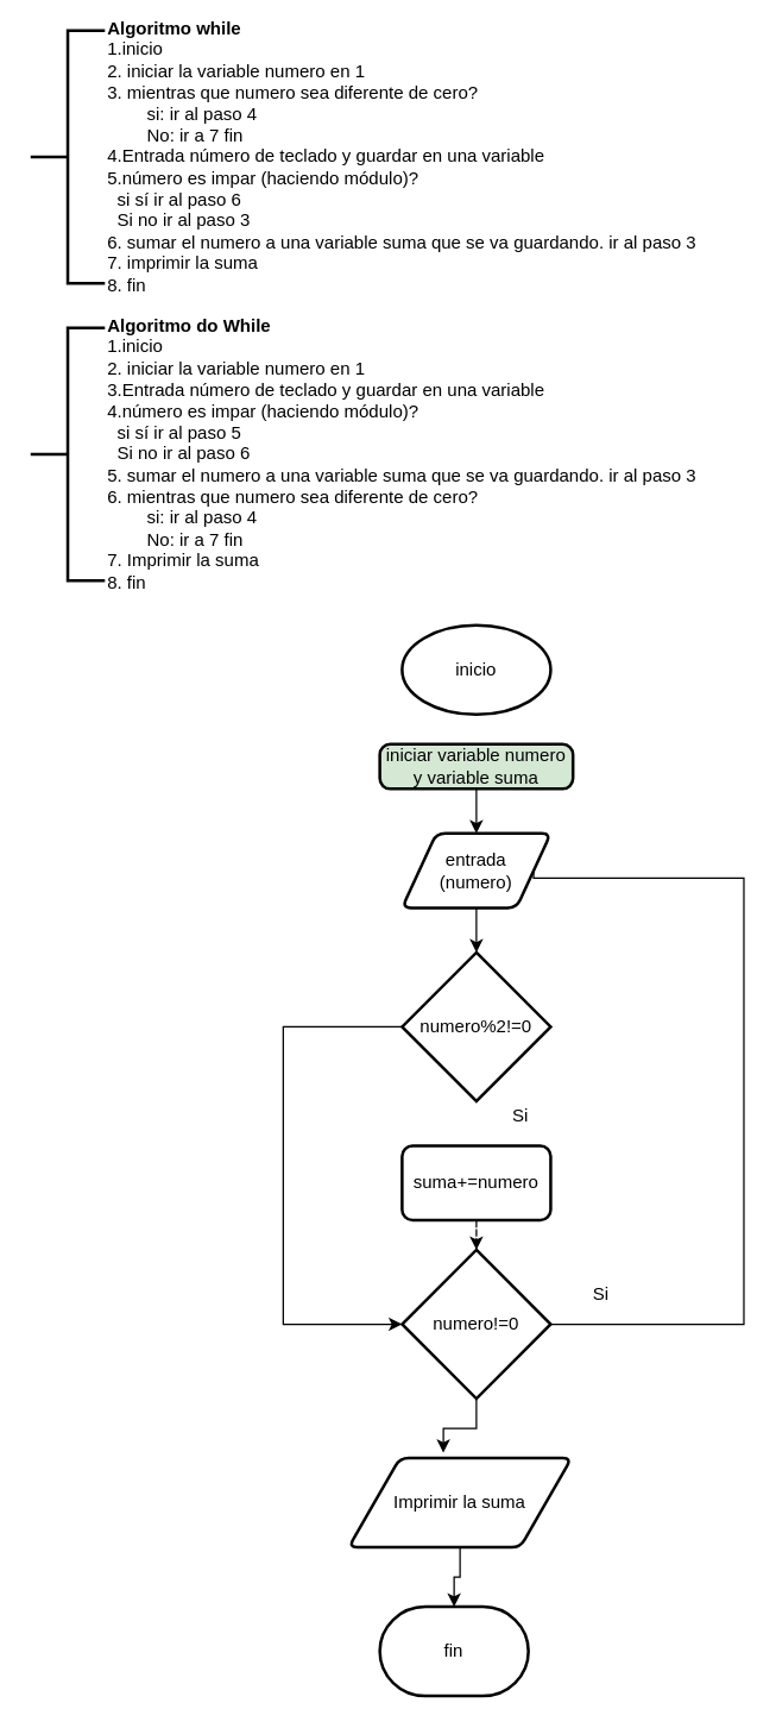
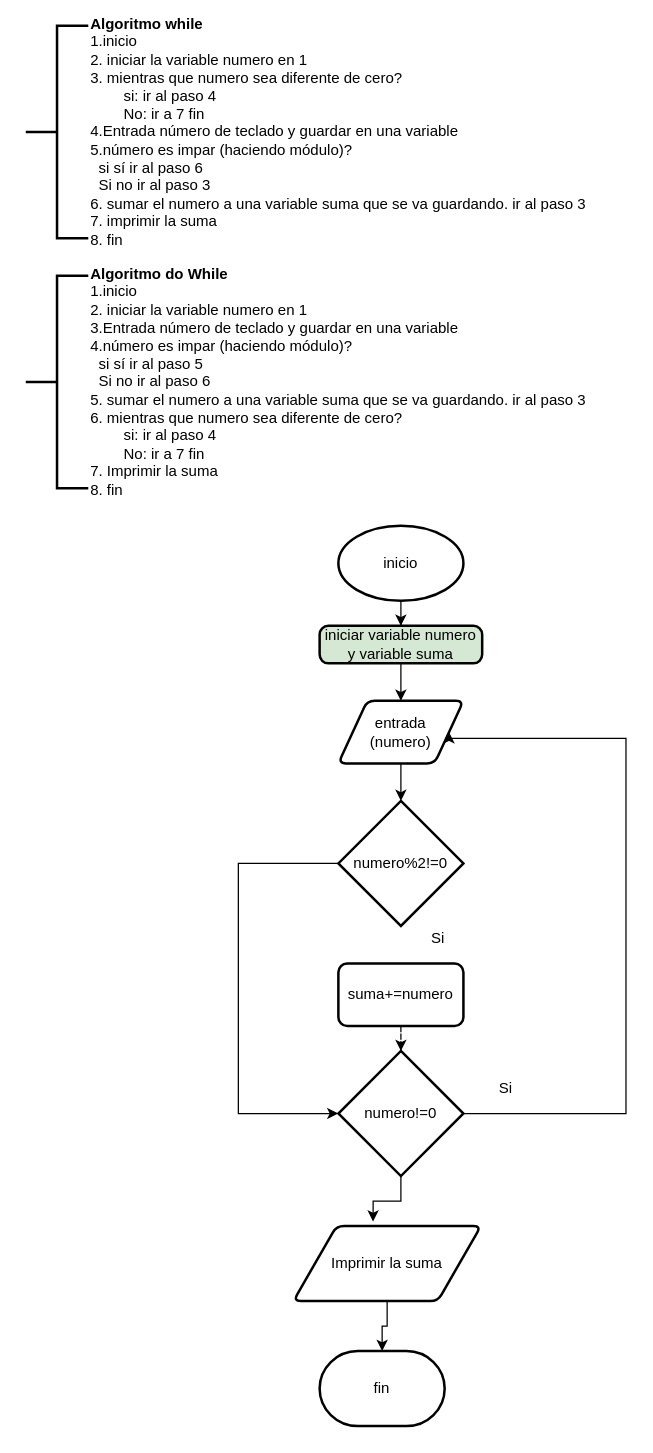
  <mxCell id="0" />
  <mxCell id="1" parent="0" />
  <mxCell id="2" value="&lt;b&gt;Algoritmo while&lt;/b&gt;&lt;br&gt;1.inicio&lt;br&gt;2. iniciar la variable numero en 1&lt;br&gt;3. mientras que numero sea diferente de cero?&lt;br&gt;&amp;nbsp; &amp;nbsp; &amp;nbsp; &amp;nbsp; si: ir al paso 4&lt;br&gt;&amp;nbsp; &amp;nbsp; &amp;nbsp; &amp;nbsp; No: ir a 7 fin&lt;br&gt;4.Entrada número de teclado y guardar en una variable&lt;br&gt;5.número es impar (haciendo módulo)?&lt;br&gt;&amp;nbsp; si sí ir al paso 6&lt;br&gt;&amp;nbsp; Si no ir al paso 3&amp;nbsp;&amp;nbsp;&lt;br&gt;6. sumar el numero a una variable suma que se va guardando. ir al paso 3&lt;br&gt;7. imprimir la suma&lt;br&gt;8. fin" style="strokeWidth=2;html=1;shape=mxgraph.flowchart.annotation_2;align=left;labelPosition=right;pointerEvents=1;" vertex="1" parent="1"><mxGeometry x="20" y="20" width="50" height="170" as="geometry" /></mxCell>
  <mxCell id="3" value="&lt;b&gt;Algoritmo do While&lt;/b&gt;&lt;br&gt;1.inicio&lt;br&gt;2. iniciar la variable numero en 1&lt;br&gt;3.Entrada número de teclado y guardar en una variable&lt;br&gt;4.número es impar (haciendo módulo)?&lt;br&gt;&amp;nbsp; si sí ir al paso 5&lt;br&gt;&amp;nbsp; Si no ir al paso 6&amp;nbsp;&amp;nbsp;&lt;br&gt;5. sumar el numero a una variable suma que se va guardando. ir al paso 3&lt;br&gt;6. mientras que numero sea diferente de cero?&lt;br&gt;&amp;nbsp; &amp;nbsp; &amp;nbsp; &amp;nbsp; si: ir al paso 4&lt;br&gt;&amp;nbsp; &amp;nbsp; &amp;nbsp; &amp;nbsp; No: ir a 7 fin&lt;br&gt;7. Imprimir la suma&lt;br&gt;8. fin" style="strokeWidth=2;html=1;shape=mxgraph.flowchart.annotation_2;align=left;labelPosition=right;pointerEvents=1;" vertex="1" parent="1"><mxGeometry x="20" y="220" width="50" height="170" as="geometry" /></mxCell>
+ <mxCell id="4" style="edgeStyle=orthogonalEdgeStyle;rounded=0;orthogonalLoop=1;jettySize=auto;html=1;entryX=0.5;entryY=0;entryDx=0;entryDy=0;" edge="1" parent="1" source="5" target="7"><mxGeometry relative="1" as="geometry" /></mxCell>
  <mxCell id="5" value="inicio" style="strokeWidth=2;html=1;shape=mxgraph.flowchart.start_1;whiteSpace=wrap;" vertex="1" parent="1"><mxGeometry x="270" y="420" width="100" height="60" as="geometry" /></mxCell>
  <mxCell id="6" style="edgeStyle=orthogonalEdgeStyle;rounded=0;orthogonalLoop=1;jettySize=auto;html=1;entryX=0.5;entryY=0;entryDx=0;entryDy=0;" edge="1" parent="1" source="7" target="9"><mxGeometry relative="1" as="geometry" /></mxCell>
  <mxCell id="7" value="iniciar variable numero y variable suma" style="rounded=1;whiteSpace=wrap;html=1;absoluteArcSize=1;arcSize=14;strokeWidth=2;fillColor=#d5e8d4;" vertex="1" parent="1"><mxGeometry x="255" y="500" width="130" height="30" as="geometry" /></mxCell>
  <mxCell id="8" style="edgeStyle=orthogonalEdgeStyle;rounded=0;orthogonalLoop=1;jettySize=auto;html=1;entryX=0.5;entryY=0;entryDx=0;entryDy=0;entryPerimeter=0;" edge="1" parent="1" source="9" target="11"><mxGeometry relative="1" as="geometry" /></mxCell>
  <mxCell id="9" value="entrada&lt;br&gt;(numero)" style="shape=parallelogram;html=1;strokeWidth=2;perimeter=parallelogramPerimeter;whiteSpace=wrap;rounded=1;arcSize=12;size=0.23;" vertex="1" parent="1"><mxGeometry x="270" y="560" width="100" height="50" as="geometry" /></mxCell>
  <mxCell id="10" style="edgeStyle=orthogonalEdgeStyle;rounded=0;orthogonalLoop=1;jettySize=auto;html=1;" edge="1" parent="1" source="11" target="16"><mxGeometry relative="1" as="geometry"><mxPoint x="200" y="830" as="targetPoint" /><Array as="points"><mxPoint x="190" y="690" /><mxPoint x="190" y="890" /></Array></mxGeometry></mxCell>
  <mxCell id="11" value="numero%2!=0" style="strokeWidth=2;html=1;shape=mxgraph.flowchart.decision;whiteSpace=wrap;" vertex="1" parent="1"><mxGeometry x="270" y="640" width="100" height="100" as="geometry" /></mxCell>
  <mxCell id="12" style="edgeStyle=orthogonalEdgeStyle;rounded=0;orthogonalLoop=1;jettySize=auto;html=1;entryX=0.5;entryY=0;entryDx=0;entryDy=0;entryPerimeter=0;dashed=1;" edge="1" parent="1" source="13" target="16"><mxGeometry relative="1" as="geometry" /></mxCell>
  <mxCell id="13" value="suma+=numero" style="rounded=1;whiteSpace=wrap;html=1;absoluteArcSize=1;arcSize=14;strokeWidth=2;" vertex="1" parent="1"><mxGeometry x="270" y="770" width="100" height="50" as="geometry" /></mxCell>
- <mxCell id="14" style="edgeStyle=orthogonalEdgeStyle;rounded=0;orthogonalLoop=1;jettySize=auto;html=1;entryX=1;entryY=0.5;entryDx=0;entryDy=0;endArrow=none;" edge="1" parent="1" source="16" target="9"><mxGeometry relative="1" as="geometry"><mxPoint x="440" y="640" as="targetPoint" /><Array as="points"><mxPoint x="500" y="890" /><mxPoint x="500" y="590" /><mxPoint x="358" y="590" /></Array></mxGeometry></mxCell>
+ <mxCell id="14" style="edgeStyle=orthogonalEdgeStyle;rounded=0;orthogonalLoop=1;jettySize=auto;html=1;entryX=1;entryY=0.5;entryDx=0;entryDy=0;" edge="1" parent="1" source="16" target="9"><mxGeometry relative="1" as="geometry"><mxPoint x="440" y="640" as="targetPoint" /><Array as="points"><mxPoint x="500" y="890" /><mxPoint x="500" y="590" /><mxPoint x="358" y="590" /></Array></mxGeometry></mxCell>
  <mxCell id="15" style="edgeStyle=orthogonalEdgeStyle;rounded=0;orthogonalLoop=1;jettySize=auto;html=1;entryX=0.425;entryY=-0.059;entryDx=0;entryDy=0;entryPerimeter=0;" edge="1" parent="1" source="16" target="21"><mxGeometry relative="1" as="geometry" /></mxCell>
  <mxCell id="16" value="numero!=0" style="strokeWidth=2;html=1;shape=mxgraph.flowchart.decision;whiteSpace=wrap;" vertex="1" parent="1"><mxGeometry x="270" y="840" width="100" height="100" as="geometry" /></mxCell>
  <mxCell id="17" value="fin" style="strokeWidth=2;html=1;shape=mxgraph.flowchart.terminator;whiteSpace=wrap;" vertex="1" parent="1"><mxGeometry x="255" y="1080" width="100" height="60" as="geometry" /></mxCell>
  <mxCell id="18" value="Si" style="text;html=1;strokeColor=none;fillColor=none;align=center;verticalAlign=middle;whiteSpace=wrap;rounded=0;" vertex="1" parent="1"><mxGeometry x="330" y="740" width="40" height="20" as="geometry" /></mxCell>
  <mxCell id="19" value="Si" style="text;html=1;strokeColor=none;fillColor=none;align=center;verticalAlign=middle;whiteSpace=wrap;rounded=0;" vertex="1" parent="1"><mxGeometry x="384" y="860" width="40" height="20" as="geometry" /></mxCell>
  <mxCell id="20" style="edgeStyle=orthogonalEdgeStyle;rounded=0;orthogonalLoop=1;jettySize=auto;html=1;entryX=0.5;entryY=0;entryDx=0;entryDy=0;entryPerimeter=0;" edge="1" parent="1" source="21" target="17"><mxGeometry relative="1" as="geometry" /></mxCell>
  <mxCell id="21" value="Imprimir la suma" style="shape=parallelogram;html=1;strokeWidth=2;perimeter=parallelogramPerimeter;whiteSpace=wrap;rounded=1;arcSize=12;size=0.23;" vertex="1" parent="1"><mxGeometry x="234" y="980" width="150" height="60" as="geometry" /></mxCell>
